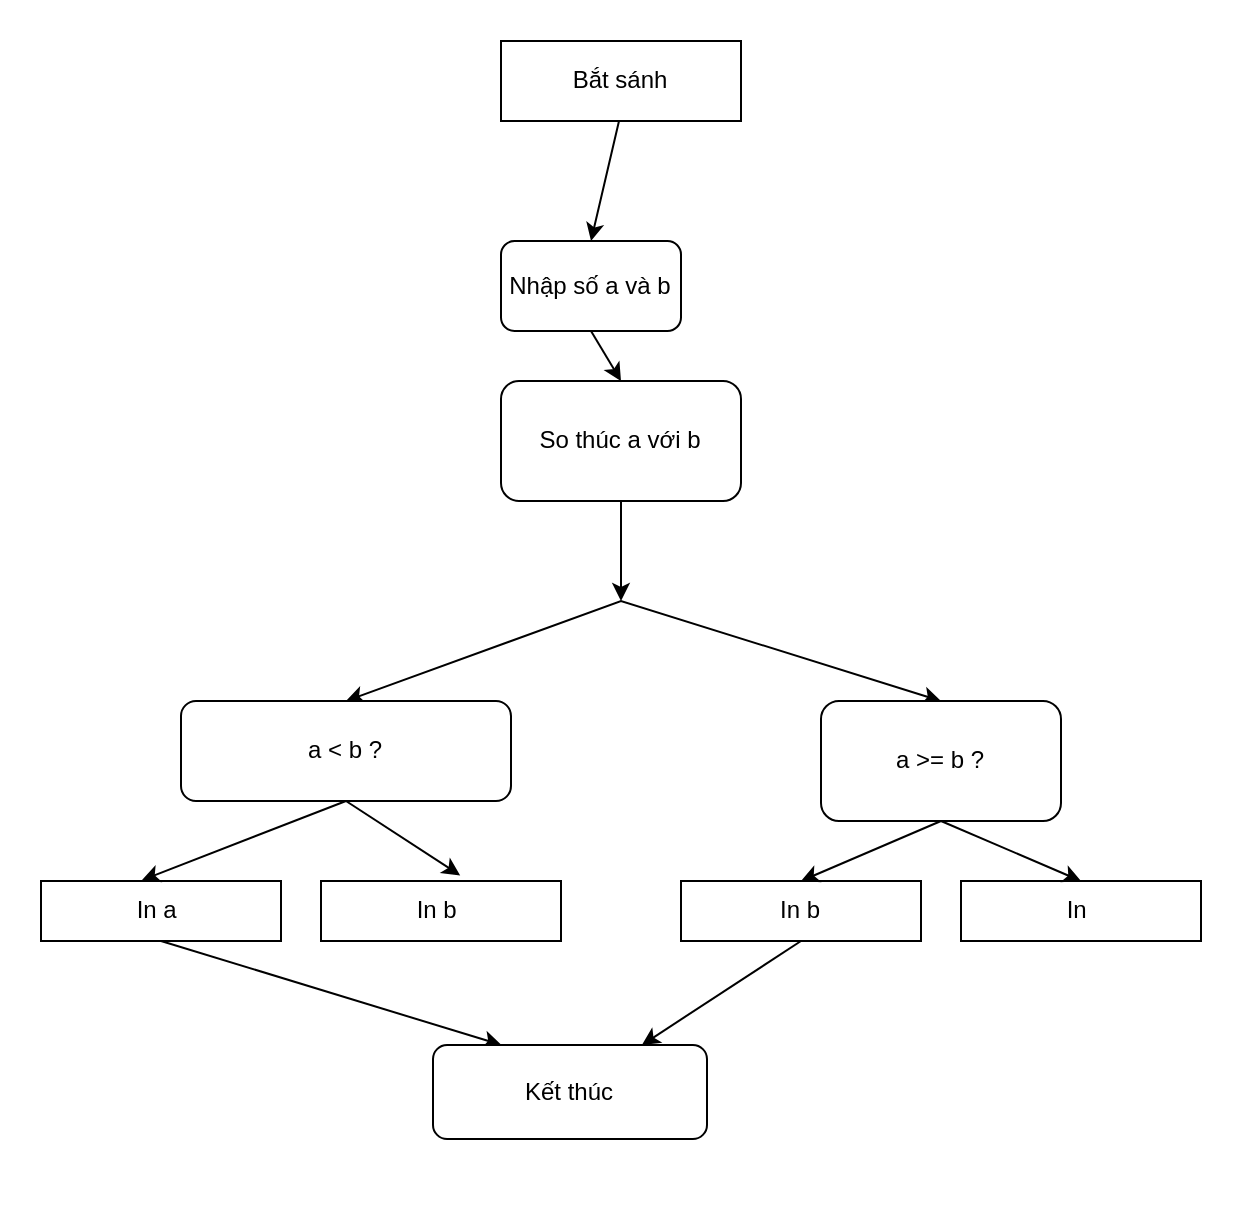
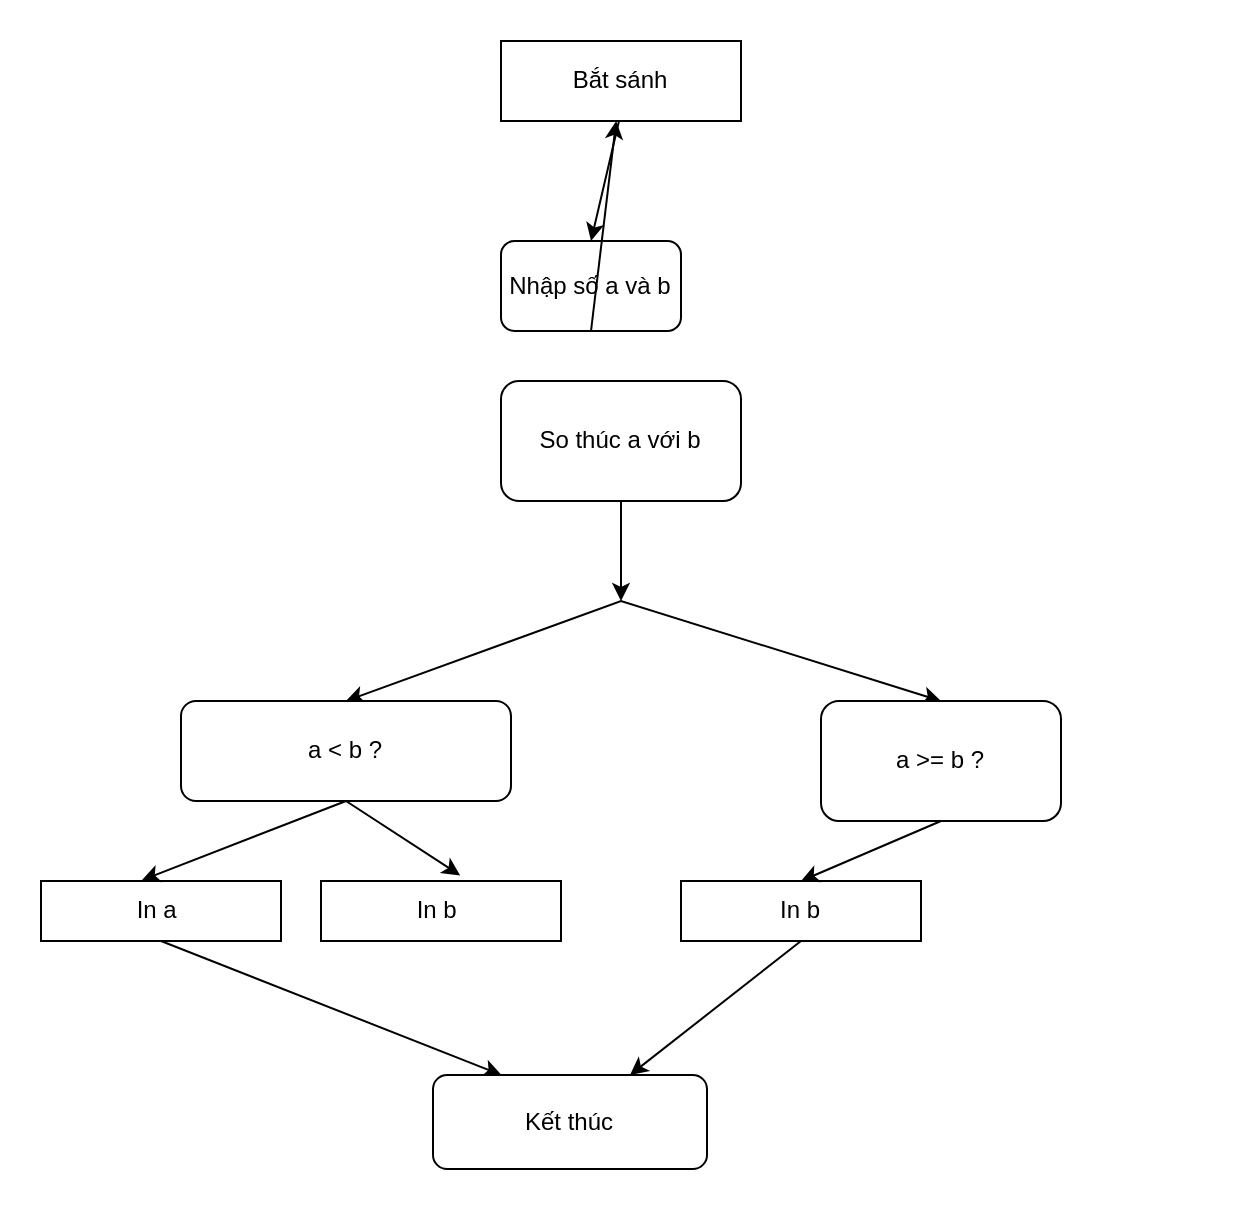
  <mxCell id="0" />
  <mxCell id="1" parent="0" />
  <mxCell id="2" value="Bắt sánh" style="rounded=0;whiteSpace=wrap;html=1;" vertex="1" parent="1"><mxGeometry x="250" y="20" width="120" height="40" as="geometry" /></mxCell>
  <mxCell id="3" value="Nhập số a và b" style="rounded=1;whiteSpace=wrap;html=1;" vertex="1" parent="1"><mxGeometry x="250" y="120" width="90" height="45" as="geometry" /></mxCell>
  <mxCell id="4" value="" style="endArrow=classic;html=1;rounded=0;entryX=0.5;entryY=0;entryDx=0;entryDy=0;" edge="1" parent="1" target="3"><mxGeometry width="50" height="50" relative="1" as="geometry"><mxPoint x="310" y="60" as="sourcePoint" /><mxPoint x="350" y="70" as="targetPoint" /><Array as="points"><mxPoint x="309" y="60" /></Array></mxGeometry></mxCell>
  <mxCell id="5" value="So thúc a với b" style="rounded=1;whiteSpace=wrap;html=1;" vertex="1" parent="1"><mxGeometry x="250" y="190" width="120" height="60" as="geometry" /></mxCell>
- <mxCell id="6" value="" style="endArrow=classic;html=1;rounded=0;exitX=0.5;exitY=1;exitDx=0;exitDy=0;entryX=0.5;entryY=0;entryDx=0;entryDy=0;" edge="1" parent="1" source="3" target="5"><mxGeometry width="50" height="50" relative="1" as="geometry"><mxPoint x="300" y="240" as="sourcePoint" /><mxPoint x="350" y="190" as="targetPoint" /></mxGeometry></mxCell>
+ <mxCell id="6" value="" style="endArrow=classic;html=1;rounded=0;exitX=0.5;exitY=1;exitDx=0;exitDy=0;" edge="1" parent="1" source="3" target="2"><mxGeometry width="50" height="50" relative="1" as="geometry"><mxPoint x="300" y="240" as="sourcePoint" /><mxPoint x="350" y="190" as="targetPoint" /></mxGeometry></mxCell>
  <mxCell id="7" value="" style="endArrow=classic;startArrow=classic;html=1;rounded=0;exitX=0.5;exitY=0;exitDx=0;exitDy=0;entryX=0.5;entryY=0;entryDx=0;entryDy=0;" edge="1" parent="1" source="9" target="10"><mxGeometry width="50" height="50" relative="1" as="geometry"><mxPoint x="240" y="330" as="sourcePoint" /><mxPoint x="385" y="330" as="targetPoint" /><Array as="points"><mxPoint x="310" y="300" /></Array></mxGeometry></mxCell>
  <mxCell id="8" value="" style="endArrow=classic;html=1;rounded=0;exitX=0.5;exitY=1;exitDx=0;exitDy=0;" edge="1" parent="1" source="5"><mxGeometry width="50" height="50" relative="1" as="geometry"><mxPoint x="280" y="310" as="sourcePoint" /><mxPoint x="310" y="300" as="targetPoint" /></mxGeometry></mxCell>
  <mxCell id="9" value="a &amp;lt; b ?" style="rounded=1;whiteSpace=wrap;html=1;" vertex="1" parent="1"><mxGeometry x="90" y="350" width="165" height="50" as="geometry" /></mxCell>
  <mxCell id="10" value="a &amp;gt;= b ?" style="rounded=1;whiteSpace=wrap;html=1;" vertex="1" parent="1"><mxGeometry x="410" y="350" width="120" height="60" as="geometry" /></mxCell>
  <mxCell id="11" value="In a&amp;nbsp;" style="rounded=0;whiteSpace=wrap;html=1;" vertex="1" parent="1"><mxGeometry x="20" y="440" width="120" height="30" as="geometry" /></mxCell>
  <mxCell id="12" value="In b&amp;nbsp;" style="rounded=0;whiteSpace=wrap;html=1;" vertex="1" parent="1"><mxGeometry x="160" y="440" width="120" height="30" as="geometry" /></mxCell>
  <mxCell id="13" value="In b" style="rounded=0;whiteSpace=wrap;html=1;" vertex="1" parent="1"><mxGeometry x="340" y="440" width="120" height="30" as="geometry" /></mxCell>
- <mxCell id="14" value="In&amp;nbsp;" style="rounded=0;whiteSpace=wrap;html=1;" vertex="1" parent="1"><mxGeometry x="480" y="440" width="120" height="30" as="geometry" /></mxCell>
  <mxCell id="15" value="" style="endArrow=classic;html=1;rounded=0;exitX=0.5;exitY=1;exitDx=0;exitDy=0;entryX=0.58;entryY=-0.093;entryDx=0;entryDy=0;entryPerimeter=0;" edge="1" parent="1" source="9" target="12"><mxGeometry width="50" height="50" relative="1" as="geometry"><mxPoint x="210" y="430" as="sourcePoint" /><mxPoint x="260" y="380" as="targetPoint" /></mxGeometry></mxCell>
- <mxCell id="16" value="" style="endArrow=classic;html=1;rounded=0;exitX=0.5;exitY=1;exitDx=0;exitDy=0;entryX=0.5;entryY=0;entryDx=0;entryDy=0;" edge="1" parent="1" source="10" target="14"><mxGeometry width="50" height="50" relative="1" as="geometry"><mxPoint x="520" y="430" as="sourcePoint" /><mxPoint x="570" y="380" as="targetPoint" /></mxGeometry></mxCell>
  <mxCell id="17" value="" style="endArrow=classic;html=1;rounded=0;entryX=0.42;entryY=-0.013;entryDx=0;entryDy=0;entryPerimeter=0;exitX=0.5;exitY=1;exitDx=0;exitDy=0;" edge="1" parent="1" source="9" target="11"><mxGeometry width="50" height="50" relative="1" as="geometry"><mxPoint x="100" y="430" as="sourcePoint" /><mxPoint x="150" y="380" as="targetPoint" /><Array as="points" /></mxGeometry></mxCell>
  <mxCell id="18" value="" style="endArrow=classic;html=1;rounded=0;exitX=0.5;exitY=1;exitDx=0;exitDy=0;entryX=0.5;entryY=0;entryDx=0;entryDy=0;" edge="1" parent="1" source="10" target="13"><mxGeometry width="50" height="50" relative="1" as="geometry"><mxPoint x="296" y="508" as="sourcePoint" /><mxPoint x="346" y="458" as="targetPoint" /></mxGeometry></mxCell>
  <mxCell id="19" value="" style="endArrow=classic;html=1;rounded=0;exitX=0.5;exitY=1;exitDx=0;exitDy=0;entryX=0.25;entryY=0;entryDx=0;entryDy=0;" edge="1" parent="1" source="11" target="21"><mxGeometry width="50" height="50" relative="1" as="geometry"><mxPoint x="296" y="508" as="sourcePoint" /><mxPoint x="222" y="524" as="targetPoint" /></mxGeometry></mxCell>
  <mxCell id="20" value="" style="endArrow=classic;html=1;rounded=0;exitX=0.5;exitY=1;exitDx=0;exitDy=0;" edge="1" parent="1" source="13" target="21"><mxGeometry width="50" height="50" relative="1" as="geometry"><mxPoint x="312" y="518" as="sourcePoint" /><mxPoint x="454" y="572" as="targetPoint" /></mxGeometry></mxCell>
- <mxCell id="21" value="Kết thúc" style="rounded=1;whiteSpace=wrap;html=1;" vertex="1" parent="1"><mxGeometry x="216" y="522" width="137" height="47" as="geometry" /></mxCell>
+ <mxCell id="21" value="Kết thúc" style="rounded=1;whiteSpace=wrap;html=1;" vertex="1" parent="1"><mxGeometry x="216" y="537" width="137" height="47" as="geometry" /></mxCell>
